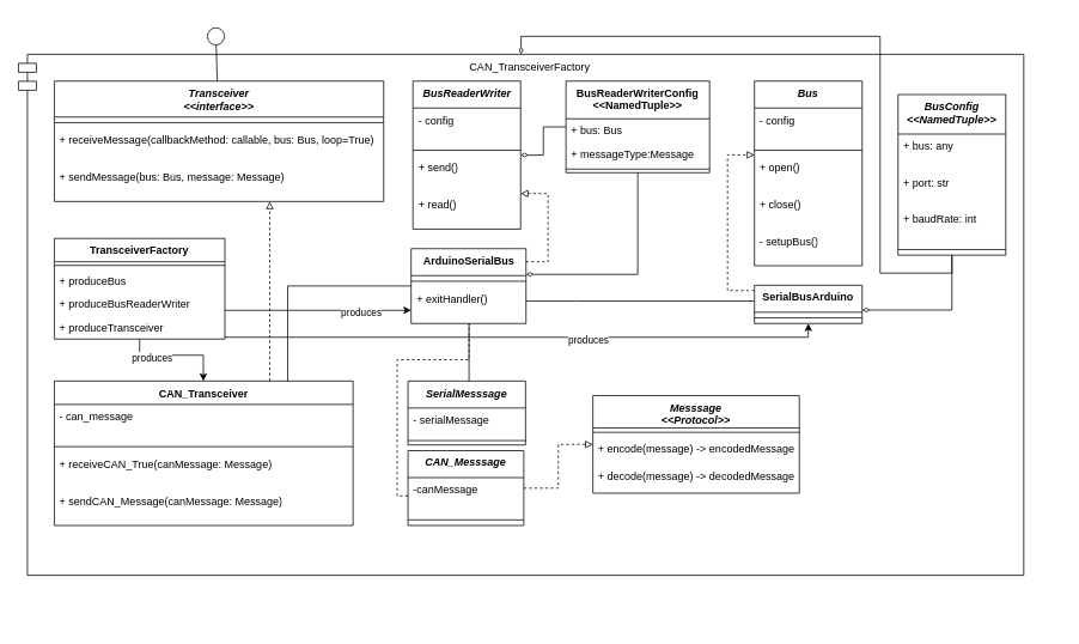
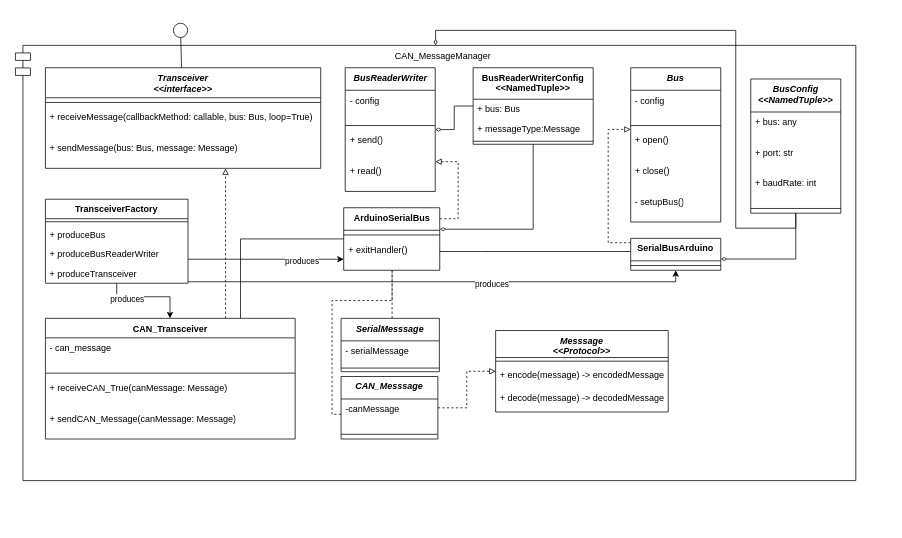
  <mxCell id="0" />
  <mxCell id="1" parent="0" />
  <mxCell id="2" value="" style="group" parent="1" vertex="1" connectable="0"><mxGeometry x="30" y="20" width="1150" height="674.075" as="geometry" /></mxCell>
  <mxCell id="3" value="" style="group" parent="2" vertex="1" connectable="0"><mxGeometry x="-10" y="62.714" width="1160" height="611.361" as="geometry" /></mxCell>
  <mxCell id="4" value="" style="group" parent="3" vertex="1" connectable="0"><mxGeometry y="-22.719" width="1160" height="580" as="geometry" /></mxCell>
- <mxCell id="5" value="CAN_TransceiverFactory" style="shape=module;align=left;spacingLeft=20;align=center;verticalAlign=top;whiteSpace=wrap;html=1;" parent="4" vertex="1"><mxGeometry width="1120" height="580" as="geometry" /></mxCell>
+ <mxCell id="5" value="CAN_MessageManager" style="shape=module;align=left;spacingLeft=20;align=center;verticalAlign=top;whiteSpace=wrap;html=1;" parent="4" vertex="1"><mxGeometry width="1120" height="580" as="geometry" /></mxCell>
  <mxCell id="6" value="CAN_Transceiver" style="swimlane;fontStyle=1;align=center;verticalAlign=top;childLayout=stackLayout;horizontal=1;startSize=26;horizontalStack=0;resizeParent=1;resizeParentMax=0;resizeLast=0;collapsible=1;marginBottom=0;whiteSpace=wrap;html=1;" parent="4" vertex="1"><mxGeometry x="40" y="363.75" width="332.79" height="160.84" as="geometry" /></mxCell>
  <mxCell id="7" value="- can_message" style="text;strokeColor=none;fillColor=none;align=left;verticalAlign=top;spacingLeft=4;spacingRight=4;overflow=hidden;rotatable=0;points=[[0,0.5],[1,0.5]];portConstraint=eastwest;whiteSpace=wrap;html=1;" parent="6" vertex="1"><mxGeometry y="26" width="332.79" height="40.765" as="geometry" /></mxCell>
  <mxCell id="8" value="" style="line;strokeWidth=1;fillColor=none;align=left;verticalAlign=middle;spacingTop=-1;spacingLeft=3;spacingRight=3;rotatable=0;labelPosition=right;points=[];portConstraint=eastwest;strokeColor=inherit;" parent="6" vertex="1"><mxGeometry y="66.765" width="332.79" height="12.543" as="geometry" /></mxCell>
  <mxCell id="9" value="+ receiveCAN_True(canMessage: Message)" style="text;strokeColor=none;fillColor=none;align=left;verticalAlign=top;spacingLeft=4;spacingRight=4;overflow=hidden;rotatable=0;points=[[0,0.5],[1,0.5]];portConstraint=eastwest;whiteSpace=wrap;html=1;" parent="6" vertex="1"><mxGeometry y="79.309" width="332.79" height="40.765" as="geometry" /></mxCell>
  <mxCell id="10" value="+ sendCAN_Message(canMessage: Message)" style="text;strokeColor=none;fillColor=none;align=left;verticalAlign=top;spacingLeft=4;spacingRight=4;overflow=hidden;rotatable=0;points=[[0,0.5],[1,0.5]];portConstraint=eastwest;whiteSpace=wrap;html=1;" parent="6" vertex="1"><mxGeometry y="120.074" width="332.79" height="40.765" as="geometry" /></mxCell>
  <mxCell id="11" value="&lt;i&gt;Transceiver&lt;br&gt;&amp;lt;&amp;lt;interface&amp;gt;&amp;gt;&lt;br&gt;&lt;/i&gt;" style="swimlane;fontStyle=1;align=center;verticalAlign=top;childLayout=stackLayout;horizontal=1;startSize=40;horizontalStack=0;resizeParent=1;resizeParentMax=0;resizeLast=0;collapsible=1;marginBottom=0;whiteSpace=wrap;html=1;" parent="4" vertex="1"><mxGeometry x="40" y="29.783" width="366.88" height="134.074" as="geometry" /></mxCell>
  <mxCell id="12" value="" style="line;strokeWidth=1;fillColor=none;align=left;verticalAlign=middle;spacingTop=-1;spacingLeft=3;spacingRight=3;rotatable=0;labelPosition=right;points=[];portConstraint=eastwest;strokeColor=inherit;" parent="11" vertex="1"><mxGeometry y="40" width="366.88" height="12.543" as="geometry" /></mxCell>
  <mxCell id="13" value="+ receiveMessage(callbackMethod: callable, bus: Bus, loop=True)&amp;nbsp;" style="text;strokeColor=none;fillColor=none;align=left;verticalAlign=top;spacingLeft=4;spacingRight=4;overflow=hidden;rotatable=0;points=[[0,0.5],[1,0.5]];portConstraint=eastwest;whiteSpace=wrap;html=1;" parent="11" vertex="1"><mxGeometry y="52.543" width="366.88" height="40.765" as="geometry" /></mxCell>
  <mxCell id="14" value="+ sendMessage(bus: Bus, message: Message)" style="text;strokeColor=none;fillColor=none;align=left;verticalAlign=top;spacingLeft=4;spacingRight=4;overflow=hidden;rotatable=0;points=[[0,0.5],[1,0.5]];portConstraint=eastwest;whiteSpace=wrap;html=1;" parent="11" vertex="1"><mxGeometry y="93.309" width="366.88" height="40.765" as="geometry" /></mxCell>
  <mxCell id="15" style="edgeStyle=orthogonalEdgeStyle;rounded=0;orthogonalLoop=1;jettySize=auto;html=1;dashed=1;endArrow=block;endFill=0;" parent="4" source="6" target="11" edge="1"><mxGeometry relative="1" as="geometry"><Array as="points"><mxPoint x="280" y="315" /><mxPoint x="280" y="315" /></Array></mxGeometry></mxCell>
  <mxCell id="16" value="&lt;i&gt;BusReaderWriter&lt;/i&gt;&lt;i&gt;&lt;br&gt;&lt;/i&gt;" style="swimlane;fontStyle=1;align=center;verticalAlign=top;childLayout=stackLayout;horizontal=1;startSize=30;horizontalStack=0;resizeParent=1;resizeParentMax=0;resizeLast=0;collapsible=1;marginBottom=0;whiteSpace=wrap;html=1;" parent="4" vertex="1"><mxGeometry x="439.5" y="29.787" width="120.0" height="164.84" as="geometry" /></mxCell>
  <mxCell id="17" value="- config" style="text;strokeColor=none;fillColor=none;align=left;verticalAlign=top;spacingLeft=4;spacingRight=4;overflow=hidden;rotatable=0;points=[[0,0.5],[1,0.5]];portConstraint=eastwest;whiteSpace=wrap;html=1;" vertex="1" parent="16"><mxGeometry y="30" width="120.0" height="40.765" as="geometry" /></mxCell>
  <mxCell id="18" value="" style="line;strokeWidth=1;fillColor=none;align=left;verticalAlign=middle;spacingTop=-1;spacingLeft=3;spacingRight=3;rotatable=0;labelPosition=right;points=[];portConstraint=eastwest;strokeColor=inherit;" parent="16" vertex="1"><mxGeometry y="70.765" width="120.0" height="12.543" as="geometry" /></mxCell>
  <mxCell id="19" value="+ send()" style="text;strokeColor=none;fillColor=none;align=left;verticalAlign=top;spacingLeft=4;spacingRight=4;overflow=hidden;rotatable=0;points=[[0,0.5],[1,0.5]];portConstraint=eastwest;whiteSpace=wrap;html=1;" parent="16" vertex="1"><mxGeometry y="83.309" width="120.0" height="40.765" as="geometry" /></mxCell>
  <mxCell id="20" value="+ read()" style="text;strokeColor=none;fillColor=none;align=left;verticalAlign=top;spacingLeft=4;spacingRight=4;overflow=hidden;rotatable=0;points=[[0,0.5],[1,0.5]];portConstraint=eastwest;whiteSpace=wrap;html=1;" parent="16" vertex="1"><mxGeometry y="124.074" width="120.0" height="40.765" as="geometry" /></mxCell>
  <mxCell id="21" style="edgeStyle=orthogonalEdgeStyle;rounded=0;orthogonalLoop=1;jettySize=auto;html=1;endArrow=block;endFill=0;dashed=1;" parent="4" source="22" target="16" edge="1"><mxGeometry relative="1" as="geometry"><Array as="points"><mxPoint x="590" y="231" /><mxPoint x="590" y="155" /></Array></mxGeometry></mxCell>
  <mxCell id="22" value="ArduinoSerialBus" style="swimlane;fontStyle=1;align=center;verticalAlign=top;childLayout=stackLayout;horizontal=1;startSize=30;horizontalStack=0;resizeParent=1;resizeParentMax=0;resizeLast=0;collapsible=1;marginBottom=0;whiteSpace=wrap;html=1;" parent="4" vertex="1"><mxGeometry x="437.5" y="216.37" width="128" height="83.309" as="geometry" /></mxCell>
  <mxCell id="23" value="" style="line;strokeWidth=1;fillColor=none;align=left;verticalAlign=middle;spacingTop=-1;spacingLeft=3;spacingRight=3;rotatable=0;labelPosition=right;points=[];portConstraint=eastwest;strokeColor=inherit;" parent="22" vertex="1"><mxGeometry y="30" width="128" height="12.543" as="geometry" /></mxCell>
  <mxCell id="24" value="+ exitHandler()" style="text;strokeColor=none;fillColor=none;align=left;verticalAlign=top;spacingLeft=4;spacingRight=4;overflow=hidden;rotatable=0;points=[[0,0.5],[1,0.5]];portConstraint=eastwest;whiteSpace=wrap;html=1;" parent="22" vertex="1"><mxGeometry y="42.543" width="128" height="40.765" as="geometry" /></mxCell>
  <mxCell id="25" style="edgeStyle=orthogonalEdgeStyle;rounded=0;orthogonalLoop=1;jettySize=auto;html=1;endArrow=none;endFill=0;" parent="4" source="6" target="22" edge="1"><mxGeometry relative="1" as="geometry"><Array as="points"><mxPoint x="300" y="257.917" /></Array></mxGeometry></mxCell>
  <mxCell id="26" value="&lt;i&gt;Bus&lt;/i&gt;&lt;i&gt;&lt;br&gt;&lt;/i&gt;" style="swimlane;fontStyle=1;align=center;verticalAlign=top;childLayout=stackLayout;horizontal=1;startSize=30;horizontalStack=0;resizeParent=1;resizeParentMax=0;resizeLast=0;collapsible=1;marginBottom=0;whiteSpace=wrap;html=1;" parent="4" vertex="1"><mxGeometry x="820" y="29.785" width="120.0" height="205.605" as="geometry" /></mxCell>
  <mxCell id="27" value="- config" style="text;strokeColor=none;fillColor=none;align=left;verticalAlign=top;spacingLeft=4;spacingRight=4;overflow=hidden;rotatable=0;points=[[0,0.5],[1,0.5]];portConstraint=eastwest;whiteSpace=wrap;html=1;" vertex="1" parent="26"><mxGeometry y="30" width="120.0" height="40.765" as="geometry" /></mxCell>
  <mxCell id="28" value="" style="line;strokeWidth=1;fillColor=none;align=left;verticalAlign=middle;spacingTop=-1;spacingLeft=3;spacingRight=3;rotatable=0;labelPosition=right;points=[];portConstraint=eastwest;strokeColor=inherit;" parent="26" vertex="1"><mxGeometry y="70.765" width="120.0" height="12.543" as="geometry" /></mxCell>
  <mxCell id="29" value="+ open()" style="text;strokeColor=none;fillColor=none;align=left;verticalAlign=top;spacingLeft=4;spacingRight=4;overflow=hidden;rotatable=0;points=[[0,0.5],[1,0.5]];portConstraint=eastwest;whiteSpace=wrap;html=1;" parent="26" vertex="1"><mxGeometry y="83.309" width="120.0" height="40.765" as="geometry" /></mxCell>
  <mxCell id="30" value="+ close()" style="text;strokeColor=none;fillColor=none;align=left;verticalAlign=top;spacingLeft=4;spacingRight=4;overflow=hidden;rotatable=0;points=[[0,0.5],[1,0.5]];portConstraint=eastwest;whiteSpace=wrap;html=1;" parent="26" vertex="1"><mxGeometry y="124.074" width="120.0" height="40.765" as="geometry" /></mxCell>
  <mxCell id="31" value="- setupBus()" style="text;strokeColor=none;fillColor=none;align=left;verticalAlign=top;spacingLeft=4;spacingRight=4;overflow=hidden;rotatable=0;points=[[0,0.5],[1,0.5]];portConstraint=eastwest;whiteSpace=wrap;html=1;" vertex="1" parent="26"><mxGeometry y="164.84" width="120.0" height="40.765" as="geometry" /></mxCell>
  <mxCell id="32" style="edgeStyle=orthogonalEdgeStyle;rounded=0;orthogonalLoop=1;jettySize=auto;html=1;dashed=1;endArrow=block;endFill=0;" parent="4" source="33" target="26" edge="1"><mxGeometry relative="1" as="geometry"><Array as="points"><mxPoint x="790" y="263" /><mxPoint x="790" y="112" /></Array></mxGeometry></mxCell>
  <mxCell id="33" value="SerialBusArduino&lt;i&gt;&lt;br&gt;&lt;/i&gt;" style="swimlane;fontStyle=1;align=center;verticalAlign=top;childLayout=stackLayout;horizontal=1;startSize=30;horizontalStack=0;resizeParent=1;resizeParentMax=0;resizeLast=0;collapsible=1;marginBottom=0;whiteSpace=wrap;html=1;" parent="4" vertex="1"><mxGeometry x="820" y="257.14" width="120" height="42.543" as="geometry" /></mxCell>
  <mxCell id="34" value="" style="line;strokeWidth=1;fillColor=none;align=left;verticalAlign=middle;spacingTop=-1;spacingLeft=3;spacingRight=3;rotatable=0;labelPosition=right;points=[];portConstraint=eastwest;strokeColor=inherit;" parent="33" vertex="1"><mxGeometry y="30" width="120" height="12.543" as="geometry" /></mxCell>
  <mxCell id="35" style="edgeStyle=orthogonalEdgeStyle;rounded=0;orthogonalLoop=1;jettySize=auto;html=1;endArrow=none;endFill=0;" parent="4" source="22" target="33" edge="1"><mxGeometry relative="1" as="geometry"><Array as="points"><mxPoint x="620.0" y="274.735" /><mxPoint x="620.0" y="274.735" /></Array></mxGeometry></mxCell>
  <mxCell id="36" value="&lt;i&gt;CAN_Messsage&lt;br&gt;&lt;/i&gt;" style="swimlane;fontStyle=1;align=center;verticalAlign=top;childLayout=stackLayout;horizontal=1;startSize=30;horizontalStack=0;resizeParent=1;resizeParentMax=0;resizeLast=0;collapsible=1;marginBottom=0;whiteSpace=wrap;html=1;" parent="4" vertex="1"><mxGeometry x="434" y="441.28" width="129" height="83.309" as="geometry" /></mxCell>
  <mxCell id="37" value="-canMessage" style="text;strokeColor=none;fillColor=none;align=left;verticalAlign=top;spacingLeft=4;spacingRight=4;overflow=hidden;rotatable=0;points=[[0,0.5],[1,0.5]];portConstraint=eastwest;whiteSpace=wrap;html=1;" parent="36" vertex="1"><mxGeometry y="30" width="129" height="40.765" as="geometry" /></mxCell>
  <mxCell id="38" value="" style="line;strokeWidth=1;fillColor=none;align=left;verticalAlign=middle;spacingTop=-1;spacingLeft=3;spacingRight=3;rotatable=0;labelPosition=right;points=[];portConstraint=eastwest;strokeColor=inherit;" parent="36" vertex="1"><mxGeometry y="70.765" width="129" height="12.543" as="geometry" /></mxCell>
- <mxCell id="39" style="edgeStyle=orthogonalEdgeStyle;rounded=0;orthogonalLoop=1;jettySize=auto;html=1;endArrow=none;endFill=0;" edge="1" parent="4" source="40" target="22"><mxGeometry relative="1" as="geometry"><Array as="points"><mxPoint x="502" y="350" /><mxPoint x="502" y="350" /></Array></mxGeometry></mxCell>
+ <mxCell id="39" style="edgeStyle=orthogonalEdgeStyle;rounded=0;orthogonalLoop=1;jettySize=auto;html=1;endArrow=none;endFill=0;dashed=1;" edge="1" parent="4" source="40" target="22"><mxGeometry relative="1" as="geometry"><Array as="points"><mxPoint x="502" y="350" /><mxPoint x="502" y="350" /></Array></mxGeometry></mxCell>
  <mxCell id="40" value="&lt;i&gt;SerialMesssage&lt;br&gt;&lt;/i&gt;" style="swimlane;fontStyle=1;align=center;verticalAlign=top;childLayout=stackLayout;horizontal=1;startSize=30;horizontalStack=0;resizeParent=1;resizeParentMax=0;resizeLast=0;collapsible=1;marginBottom=0;whiteSpace=wrap;html=1;" parent="4" vertex="1"><mxGeometry x="434" y="363.751" width="131" height="71.136" as="geometry" /></mxCell>
  <mxCell id="41" value="- serialMessage" style="text;strokeColor=none;fillColor=none;align=left;verticalAlign=top;spacingLeft=4;spacingRight=4;overflow=hidden;rotatable=0;points=[[0,0.5],[1,0.5]];portConstraint=eastwest;whiteSpace=wrap;html=1;" parent="40" vertex="1"><mxGeometry y="30" width="131" height="31.457" as="geometry" /></mxCell>
  <mxCell id="42" value="" style="line;strokeWidth=1;fillColor=none;align=left;verticalAlign=middle;spacingTop=-1;spacingLeft=3;spacingRight=3;rotatable=0;labelPosition=right;points=[];portConstraint=eastwest;strokeColor=inherit;" parent="40" vertex="1"><mxGeometry y="61.457" width="131" height="9.679" as="geometry" /></mxCell>
  <mxCell id="43" style="edgeStyle=orthogonalEdgeStyle;rounded=0;orthogonalLoop=1;jettySize=auto;html=1;endArrow=diamondThin;endFill=0;" edge="1" parent="4" source="45" target="16"><mxGeometry relative="1" as="geometry" /></mxCell>
  <mxCell id="44" style="edgeStyle=orthogonalEdgeStyle;rounded=0;orthogonalLoop=1;jettySize=auto;html=1;endArrow=diamondThin;endFill=0;" edge="1" parent="4" source="45" target="22"><mxGeometry relative="1" as="geometry"><Array as="points"><mxPoint x="690" y="245" /></Array></mxGeometry></mxCell>
  <mxCell id="45" value="BusReaderWriterConfig&#10;&lt;&lt;NamedTuple&gt;&gt;" style="swimlane;fontStyle=1;align=center;verticalAlign=top;childLayout=stackLayout;horizontal=1;startSize=42;horizontalStack=0;resizeParent=1;resizeParentMax=0;resizeLast=0;collapsible=1;marginBottom=0;" vertex="1" parent="4"><mxGeometry x="610" y="29.785" width="160" height="102" as="geometry" /></mxCell>
  <mxCell id="46" value="+ bus: Bus" style="text;strokeColor=none;fillColor=none;align=left;verticalAlign=top;spacingLeft=4;spacingRight=4;overflow=hidden;rotatable=0;points=[[0,0.5],[1,0.5]];portConstraint=eastwest;" vertex="1" parent="45"><mxGeometry y="42" width="160" height="26" as="geometry" /></mxCell>
  <mxCell id="47" value="+ messageType:Message" style="text;strokeColor=none;fillColor=none;align=left;verticalAlign=top;spacingLeft=4;spacingRight=4;overflow=hidden;rotatable=0;points=[[0,0.5],[1,0.5]];portConstraint=eastwest;" vertex="1" parent="45"><mxGeometry y="68" width="160" height="26" as="geometry" /></mxCell>
  <mxCell id="48" value="" style="line;strokeWidth=1;fillColor=none;align=left;verticalAlign=middle;spacingTop=-1;spacingLeft=3;spacingRight=3;rotatable=0;labelPosition=right;points=[];portConstraint=eastwest;strokeColor=inherit;" vertex="1" parent="45"><mxGeometry y="94" width="160" height="8" as="geometry" /></mxCell>
  <mxCell id="49" value="&lt;i&gt;Messsage&lt;br&gt;&amp;lt;&amp;lt;Protocol&amp;gt;&amp;gt;&lt;br&gt;&lt;/i&gt;" style="swimlane;fontStyle=1;align=center;verticalAlign=top;childLayout=stackLayout;horizontal=1;startSize=36;horizontalStack=0;resizeParent=1;resizeParentMax=0;resizeLast=0;collapsible=1;marginBottom=0;whiteSpace=wrap;html=1;" parent="4" vertex="1"><mxGeometry x="640" y="380.006" width="230.0" height="108.593" as="geometry" /></mxCell>
  <mxCell id="50" value="" style="line;strokeWidth=1;fillColor=none;align=left;verticalAlign=middle;spacingTop=-1;spacingLeft=3;spacingRight=3;rotatable=0;labelPosition=right;points=[];portConstraint=eastwest;strokeColor=inherit;" parent="49" vertex="1"><mxGeometry y="36" width="230.0" height="9.679" as="geometry" /></mxCell>
  <mxCell id="51" value="+ encode(message) -&amp;gt; encodedMessage" style="text;strokeColor=none;fillColor=none;align=left;verticalAlign=top;spacingLeft=4;spacingRight=4;overflow=hidden;rotatable=0;points=[[0,0.5],[1,0.5]];portConstraint=eastwest;whiteSpace=wrap;html=1;" parent="49" vertex="1"><mxGeometry y="45.679" width="230.0" height="31.457" as="geometry" /></mxCell>
  <mxCell id="52" value="+ decode(message) -&amp;gt; decodedMessage" style="text;strokeColor=none;fillColor=none;align=left;verticalAlign=top;spacingLeft=4;spacingRight=4;overflow=hidden;rotatable=0;points=[[0,0.5],[1,0.5]];portConstraint=eastwest;whiteSpace=wrap;html=1;" parent="49" vertex="1"><mxGeometry y="77.136" width="230.0" height="31.457" as="geometry" /></mxCell>
  <mxCell id="53" style="edgeStyle=orthogonalEdgeStyle;rounded=0;orthogonalLoop=1;jettySize=auto;html=1;endArrow=block;endFill=0;endSize=6;dashed=1;" parent="4" source="36" target="49" edge="1"><mxGeometry relative="1" as="geometry" /></mxCell>
  <mxCell id="54" style="edgeStyle=orthogonalEdgeStyle;rounded=0;orthogonalLoop=1;jettySize=auto;html=1;endArrow=classic;endFill=1;" edge="1" parent="4" source="60" target="6"><mxGeometry relative="1" as="geometry"><Array as="points"><mxPoint x="135" y="335" /><mxPoint x="206" y="335" /></Array></mxGeometry></mxCell>
  <mxCell id="55" value="produces" style="edgeLabel;html=1;align=center;verticalAlign=middle;resizable=0;points=[];" vertex="1" connectable="0" parent="54"><mxGeometry x="-0.452" y="-2" relative="1" as="geometry"><mxPoint as="offset" /></mxGeometry></mxCell>
  <mxCell id="56" style="edgeStyle=orthogonalEdgeStyle;rounded=0;orthogonalLoop=1;jettySize=auto;html=1;endArrow=classic;endFill=1;" edge="1" parent="4" source="60" target="22"><mxGeometry relative="1" as="geometry"><Array as="points"><mxPoint x="280" y="285" /><mxPoint x="280" y="285" /></Array></mxGeometry></mxCell>
  <mxCell id="57" value="produces" style="edgeLabel;html=1;align=center;verticalAlign=middle;resizable=0;points=[];" vertex="1" connectable="0" parent="56"><mxGeometry x="0.297" y="-3" relative="1" as="geometry"><mxPoint x="16" y="-1" as="offset" /></mxGeometry></mxCell>
  <mxCell id="58" style="edgeStyle=orthogonalEdgeStyle;rounded=0;orthogonalLoop=1;jettySize=auto;html=1;endArrow=classic;endFill=1;" edge="1" parent="4" source="60" target="33"><mxGeometry relative="1" as="geometry"><Array as="points"><mxPoint x="880" y="315" /></Array></mxGeometry></mxCell>
  <mxCell id="59" value="produces" style="edgeLabel;html=1;align=center;verticalAlign=middle;resizable=0;points=[];" vertex="1" connectable="0" parent="58"><mxGeometry x="0.214" y="-2" relative="1" as="geometry"><mxPoint as="offset" /></mxGeometry></mxCell>
  <mxCell id="60" value="TransceiverFactory" style="swimlane;fontStyle=1;align=center;verticalAlign=top;childLayout=stackLayout;horizontal=1;startSize=26;horizontalStack=0;resizeParent=1;resizeParentMax=0;resizeLast=0;collapsible=1;marginBottom=0;" vertex="1" parent="4"><mxGeometry x="40" y="205" width="190" height="112" as="geometry" /></mxCell>
  <mxCell id="61" value="" style="line;strokeWidth=1;fillColor=none;align=left;verticalAlign=middle;spacingTop=-1;spacingLeft=3;spacingRight=3;rotatable=0;labelPosition=right;points=[];portConstraint=eastwest;strokeColor=inherit;" vertex="1" parent="60"><mxGeometry y="26" width="190" height="8" as="geometry" /></mxCell>
  <mxCell id="62" value="+ produceBus" style="text;strokeColor=none;fillColor=none;align=left;verticalAlign=top;spacingLeft=4;spacingRight=4;overflow=hidden;rotatable=0;points=[[0,0.5],[1,0.5]];portConstraint=eastwest;" vertex="1" parent="60"><mxGeometry y="34" width="190" height="26" as="geometry" /></mxCell>
  <mxCell id="63" value="+ produceBusReaderWriter" style="text;strokeColor=none;fillColor=none;align=left;verticalAlign=top;spacingLeft=4;spacingRight=4;overflow=hidden;rotatable=0;points=[[0,0.5],[1,0.5]];portConstraint=eastwest;" vertex="1" parent="60"><mxGeometry y="60" width="190" height="26" as="geometry" /></mxCell>
  <mxCell id="64" value="+ produceTransceiver" style="text;strokeColor=none;fillColor=none;align=left;verticalAlign=top;spacingLeft=4;spacingRight=4;overflow=hidden;rotatable=0;points=[[0,0.5],[1,0.5]];portConstraint=eastwest;" vertex="1" parent="60"><mxGeometry y="86" width="190" height="26" as="geometry" /></mxCell>
  <mxCell id="65" style="edgeStyle=orthogonalEdgeStyle;rounded=0;orthogonalLoop=1;jettySize=auto;html=1;endArrow=none;endFill=0;dashed=1;" edge="1" parent="4" source="37" target="22"><mxGeometry relative="1" as="geometry"><Array as="points"><mxPoint x="422" y="492" /><mxPoint x="422" y="340" /><mxPoint x="502" y="340" /></Array></mxGeometry></mxCell>
  <mxCell id="66" value="&lt;i&gt;BusConfig&lt;br&gt;&amp;lt;&amp;lt;NamedTuple&amp;gt;&amp;gt;&lt;br&gt;&lt;/i&gt;" style="swimlane;fontStyle=1;align=center;verticalAlign=top;childLayout=stackLayout;horizontal=1;startSize=44;horizontalStack=0;resizeParent=1;resizeParentMax=0;resizeLast=0;collapsible=1;marginBottom=0;whiteSpace=wrap;html=1;" vertex="1" parent="3"><mxGeometry x="980.0" y="22.061" width="120.0" height="178.84" as="geometry" /></mxCell>
  <mxCell id="67" value="+ bus: any" style="text;strokeColor=none;fillColor=none;align=left;verticalAlign=top;spacingLeft=4;spacingRight=4;overflow=hidden;rotatable=0;points=[[0,0.5],[1,0.5]];portConstraint=eastwest;whiteSpace=wrap;html=1;" vertex="1" parent="66"><mxGeometry y="44" width="120.0" height="40.765" as="geometry" /></mxCell>
  <mxCell id="68" value="+ port: str" style="text;strokeColor=none;fillColor=none;align=left;verticalAlign=top;spacingLeft=4;spacingRight=4;overflow=hidden;rotatable=0;points=[[0,0.5],[1,0.5]];portConstraint=eastwest;whiteSpace=wrap;html=1;" vertex="1" parent="66"><mxGeometry y="84.765" width="120.0" height="40.765" as="geometry" /></mxCell>
  <mxCell id="69" value="+ baudRate: int" style="text;strokeColor=none;fillColor=none;align=left;verticalAlign=top;spacingLeft=4;spacingRight=4;overflow=hidden;rotatable=0;points=[[0,0.5],[1,0.5]];portConstraint=eastwest;whiteSpace=wrap;html=1;" vertex="1" parent="66"><mxGeometry y="125.531" width="120.0" height="40.765" as="geometry" /></mxCell>
  <mxCell id="70" value="" style="line;strokeWidth=1;fillColor=none;align=left;verticalAlign=middle;spacingTop=-1;spacingLeft=3;spacingRight=3;rotatable=0;labelPosition=right;points=[];portConstraint=eastwest;strokeColor=inherit;" vertex="1" parent="66"><mxGeometry y="166.296" width="120.0" height="12.543" as="geometry" /></mxCell>
  <mxCell id="71" style="edgeStyle=orthogonalEdgeStyle;rounded=0;orthogonalLoop=1;jettySize=auto;html=1;endArrow=diamondThin;endFill=0;" edge="1" parent="3" source="66" target="5"><mxGeometry relative="1" as="geometry" /></mxCell>
  <mxCell id="72" style="edgeStyle=orthogonalEdgeStyle;rounded=0;orthogonalLoop=1;jettySize=auto;html=1;endArrow=diamondThin;endFill=0;" edge="1" parent="3" source="66" target="33"><mxGeometry relative="1" as="geometry"><Array as="points"><mxPoint x="1040" y="262" /></Array></mxGeometry></mxCell>
  <mxCell id="73" value="" style="html=1;verticalAlign=bottom;labelBackgroundColor=none;endArrow=oval;endFill=0;endSize=19;rounded=0;" parent="2" source="11" edge="1"><mxGeometry width="160" relative="1" as="geometry"><mxPoint x="229" y="156.79" as="sourcePoint" /><mxPoint x="210" y="20" as="targetPoint" /></mxGeometry></mxCell>
